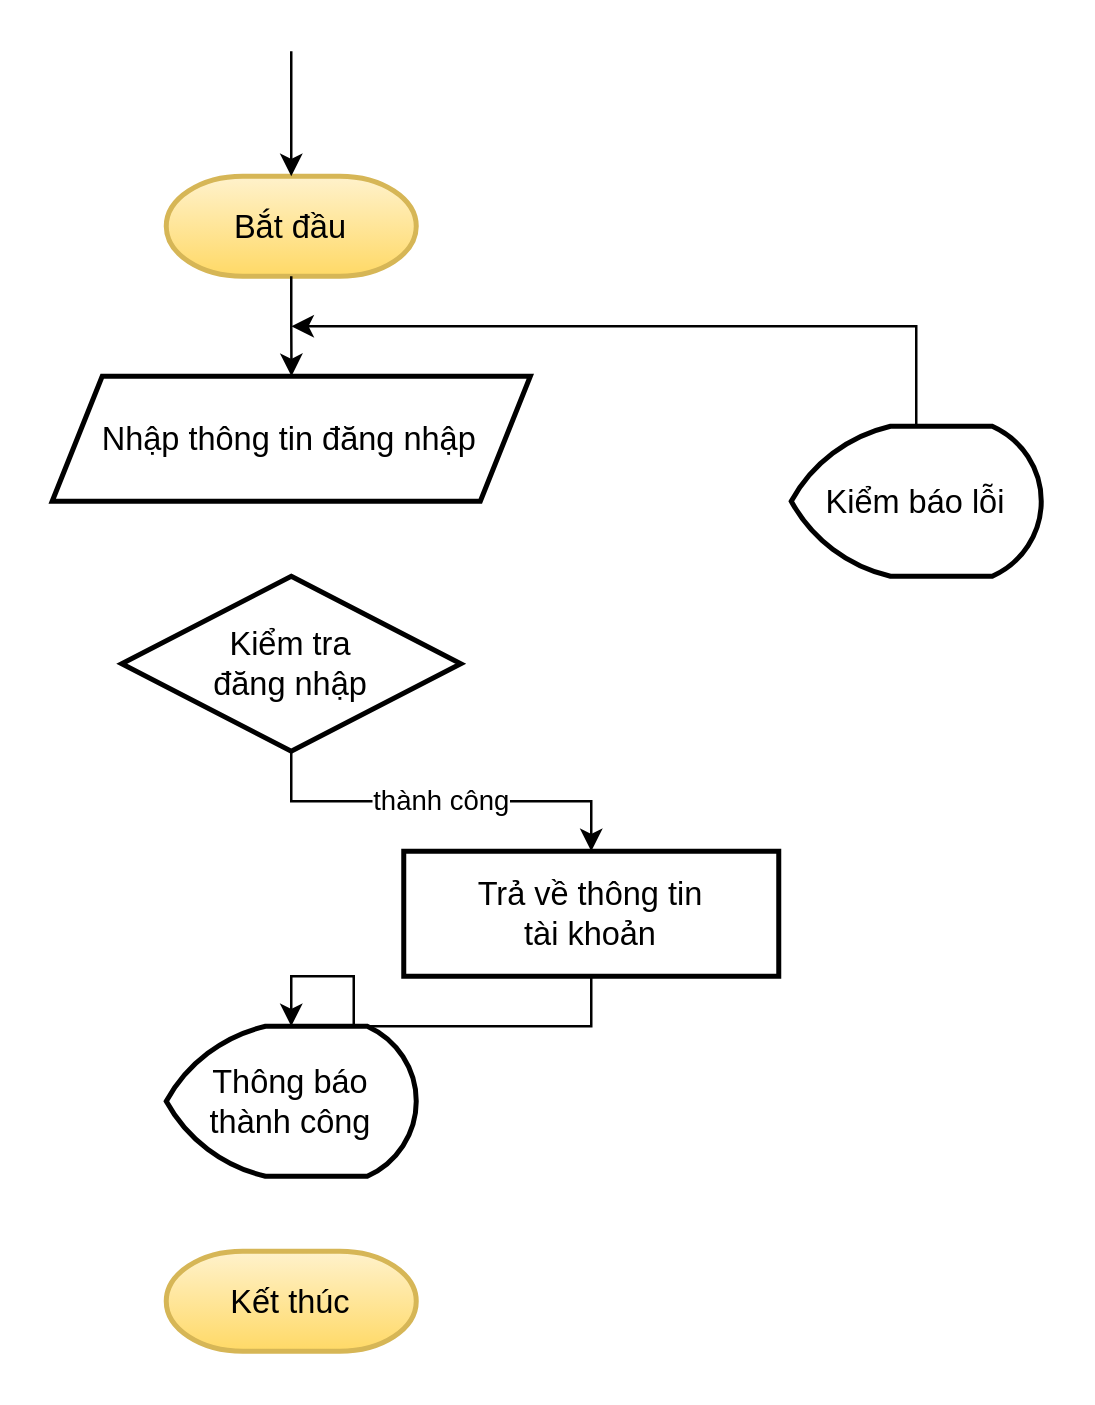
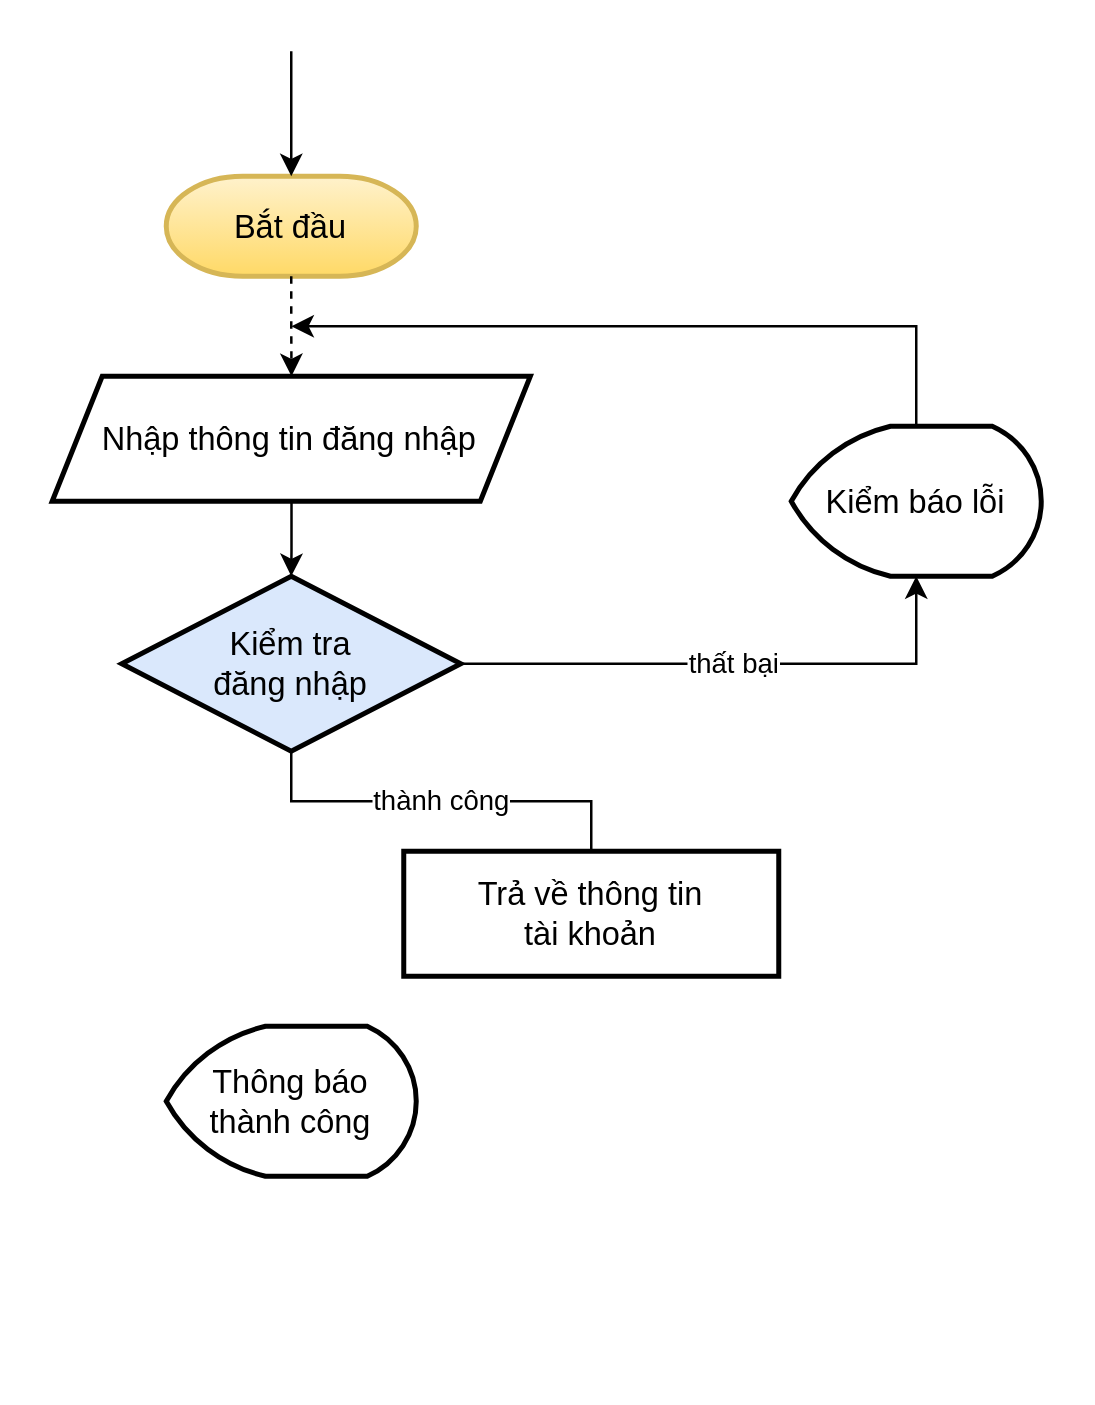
  <mxCell id="0" />
  <mxCell id="1" parent="0" />
  <mxCell id="2" value="Bắt đầu" style="strokeWidth=2;html=1;shape=mxgraph.flowchart.terminator;whiteSpace=wrap;labelBorderColor=none;fontSize=13;fontStyle=0;fillColor=#fff2cc;strokeColor=#d6b656;gradientColor=#ffd966;" parent="1" vertex="1"><mxGeometry x="66" y="70" width="100" height="40" as="geometry" /></mxCell>
- <mxCell id="3" value="Kết thúc" style="strokeWidth=2;html=1;shape=mxgraph.flowchart.terminator;whiteSpace=wrap;labelBorderColor=none;fontSize=13;fontStyle=0;fillColor=#fff2cc;strokeColor=#d6b656;gradientColor=#ffd966;" parent="1" vertex="1"><mxGeometry x="66" y="500" width="100" height="40" as="geometry" /></mxCell>
- <mxCell id="4" style="edgeStyle=orthogonalEdgeStyle;rounded=0;orthogonalLoop=1;jettySize=auto;html=1;" parent="1" source="2" target="6" edge="1"><mxGeometry relative="1" as="geometry"><mxPoint x="116" y="110" as="sourcePoint" /></mxGeometry></mxCell>
+ <mxCell id="4" style="edgeStyle=orthogonalEdgeStyle;rounded=0;orthogonalLoop=1;jettySize=auto;html=1;dashed=1;" parent="1" source="2" target="6" edge="1"><mxGeometry relative="1" as="geometry"><mxPoint x="116" y="110" as="sourcePoint" /></mxGeometry></mxCell>
+ <mxCell id="5" style="edgeStyle=orthogonalEdgeStyle;rounded=0;orthogonalLoop=1;jettySize=auto;html=1;" parent="1" source="6" target="8" edge="1"><mxGeometry relative="1" as="geometry" /></mxCell>
  <mxCell id="6" value="Nhập thông tin đăng nhập" style="shape=parallelogram;perimeter=parallelogramPerimeter;whiteSpace=wrap;html=1;fixedSize=1;strokeWidth=2;labelBorderColor=none;fontSize=13;fontStyle=0" parent="1" vertex="1"><mxGeometry x="20.375" y="150" width="191.25" height="50" as="geometry" /></mxCell>
- <mxCell id="8" value="Kiểm tra&lt;br&gt;đăng nhập" style="rhombus;whiteSpace=wrap;html=1;strokeWidth=2;labelBorderColor=none;fontSize=13;fontStyle=0" parent="1" vertex="1"><mxGeometry x="48.19" y="230" width="135.62" height="70" as="geometry" /></mxCell>
- <mxCell id="9" style="edgeStyle=orthogonalEdgeStyle;rounded=0;orthogonalLoop=1;jettySize=auto;html=1;fontSize=21;" edge="1" parent="1" source="10" target="14"><mxGeometry relative="1" as="geometry" /></mxCell>
+ <mxCell id="7" value="thất bại" style="edgeStyle=orthogonalEdgeStyle;rounded=0;orthogonalLoop=1;jettySize=auto;html=1;entryX=0.5;entryY=1;entryDx=0;entryDy=0;entryPerimeter=0;" parent="1" source="8" target="12" edge="1"><mxGeometry relative="1" as="geometry" /></mxCell>
+ <mxCell id="8" value="Kiểm tra&lt;br&gt;đăng nhập" style="rhombus;whiteSpace=wrap;html=1;strokeWidth=2;labelBorderColor=none;fontSize=13;fontStyle=0;fillColor=#dae8fc;" parent="1" vertex="1"><mxGeometry x="48.19" y="230" width="135.62" height="70" as="geometry" /></mxCell>
  <mxCell id="10" value="Trả về thông tin&lt;br&gt;tài khoản" style="whiteSpace=wrap;html=1;strokeWidth=2;labelBorderColor=none;fontSize=13;fontStyle=0" parent="1" vertex="1"><mxGeometry x="161" y="340" width="150" height="50" as="geometry" /></mxCell>
  <mxCell id="11" style="edgeStyle=orthogonalEdgeStyle;rounded=0;orthogonalLoop=1;jettySize=auto;html=1;" parent="1" source="12" edge="1"><mxGeometry relative="1" as="geometry"><mxPoint x="116" y="130" as="targetPoint" /><Array as="points"><mxPoint x="366" y="130" /><mxPoint x="116" y="130" /></Array></mxGeometry></mxCell>
  <mxCell id="12" value="Kiểm báo lỗi" style="strokeWidth=2;html=1;shape=mxgraph.flowchart.display;whiteSpace=wrap;labelBorderColor=none;fontSize=13;fontStyle=0" parent="1" vertex="1"><mxGeometry x="316" y="170" width="100" height="60" as="geometry" /></mxCell>
  <mxCell id="13" value="" style="endArrow=classic;html=1;fontSize=21;entryX=0.5;entryY=0;entryDx=0;entryDy=0;entryPerimeter=0;" edge="1" parent="1" target="2"><mxGeometry width="50" height="50" relative="1" as="geometry"><mxPoint x="116" y="20" as="sourcePoint" /><mxPoint x="56" y="0" as="targetPoint" /></mxGeometry></mxCell>
  <mxCell id="14" value="Thông báo&lt;br&gt;thành công" style="strokeWidth=2;html=1;shape=mxgraph.flowchart.display;whiteSpace=wrap;labelBorderColor=none;fontSize=13;fontStyle=0" vertex="1" parent="1"><mxGeometry x="66" y="410" width="100" height="60" as="geometry" /></mxCell>
- <mxCell id="15" value="thành công" style="edgeStyle=orthogonalEdgeStyle;rounded=0;orthogonalLoop=1;jettySize=auto;html=1;entryX=0.5;entryY=0;entryDx=0;entryDy=0;exitX=0.5;exitY=1;exitDx=0;exitDy=0;" edge="1" parent="1" source="8" target="10"><mxGeometry relative="1" as="geometry"><mxPoint x="156" y="305" as="sourcePoint" /><mxPoint x="338.19" y="270" as="targetPoint" /></mxGeometry></mxCell>
+ <mxCell id="15" value="thành công" style="edgeStyle=orthogonalEdgeStyle;rounded=0;orthogonalLoop=1;jettySize=auto;html=1;entryX=0.5;entryY=0;entryDx=0;entryDy=0;exitX=0.5;exitY=1;exitDx=0;exitDy=0;endArrow=none;" edge="1" parent="1" source="8" target="10"><mxGeometry relative="1" as="geometry"><mxPoint x="156" y="305" as="sourcePoint" /><mxPoint x="338.19" y="270" as="targetPoint" /></mxGeometry></mxCell>
